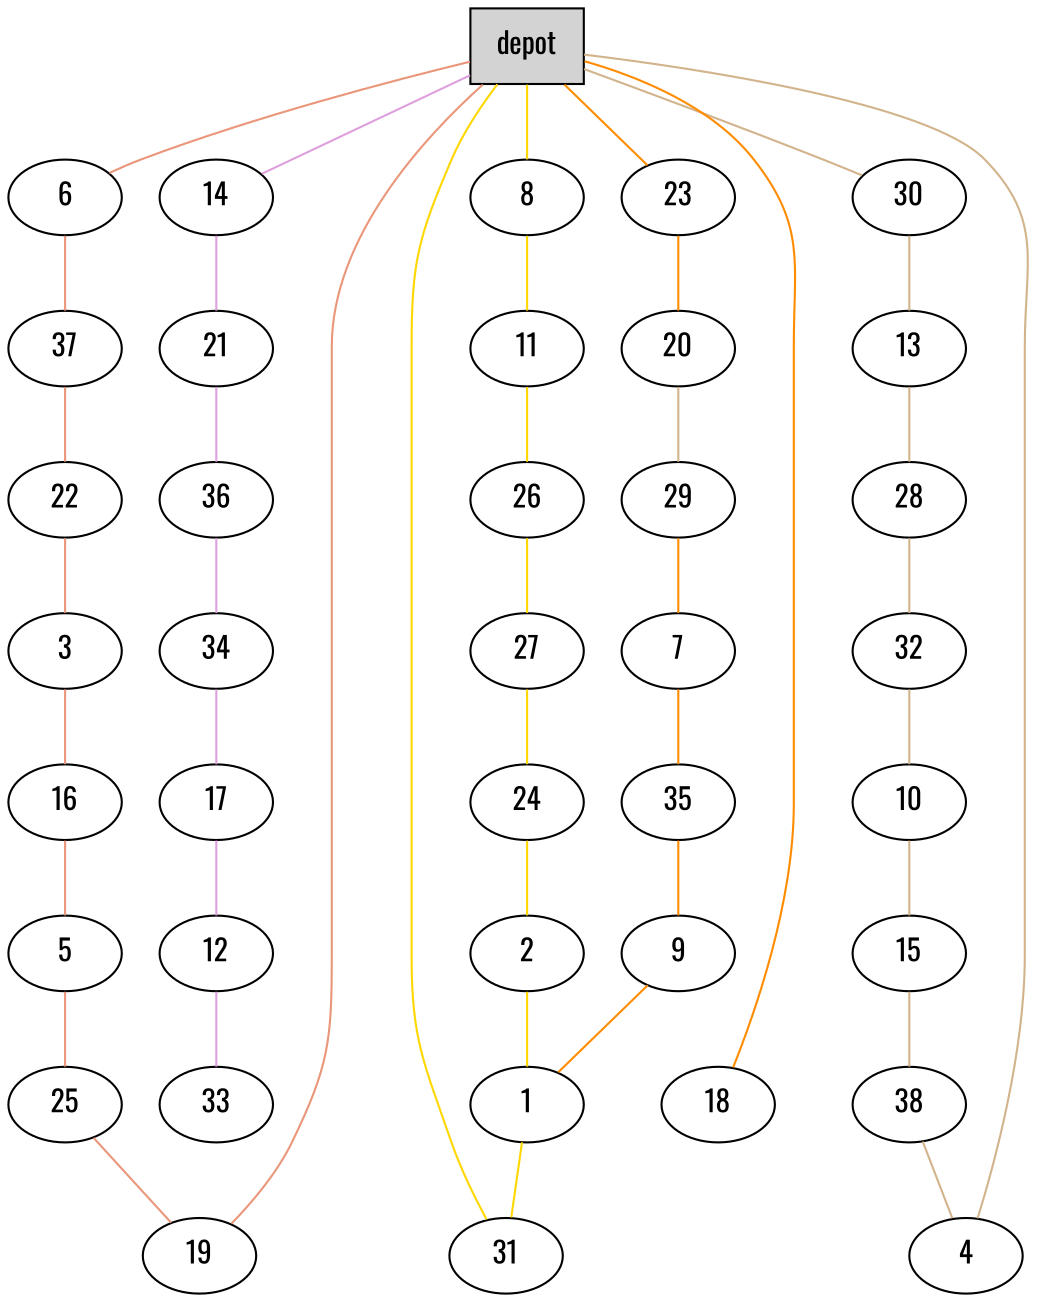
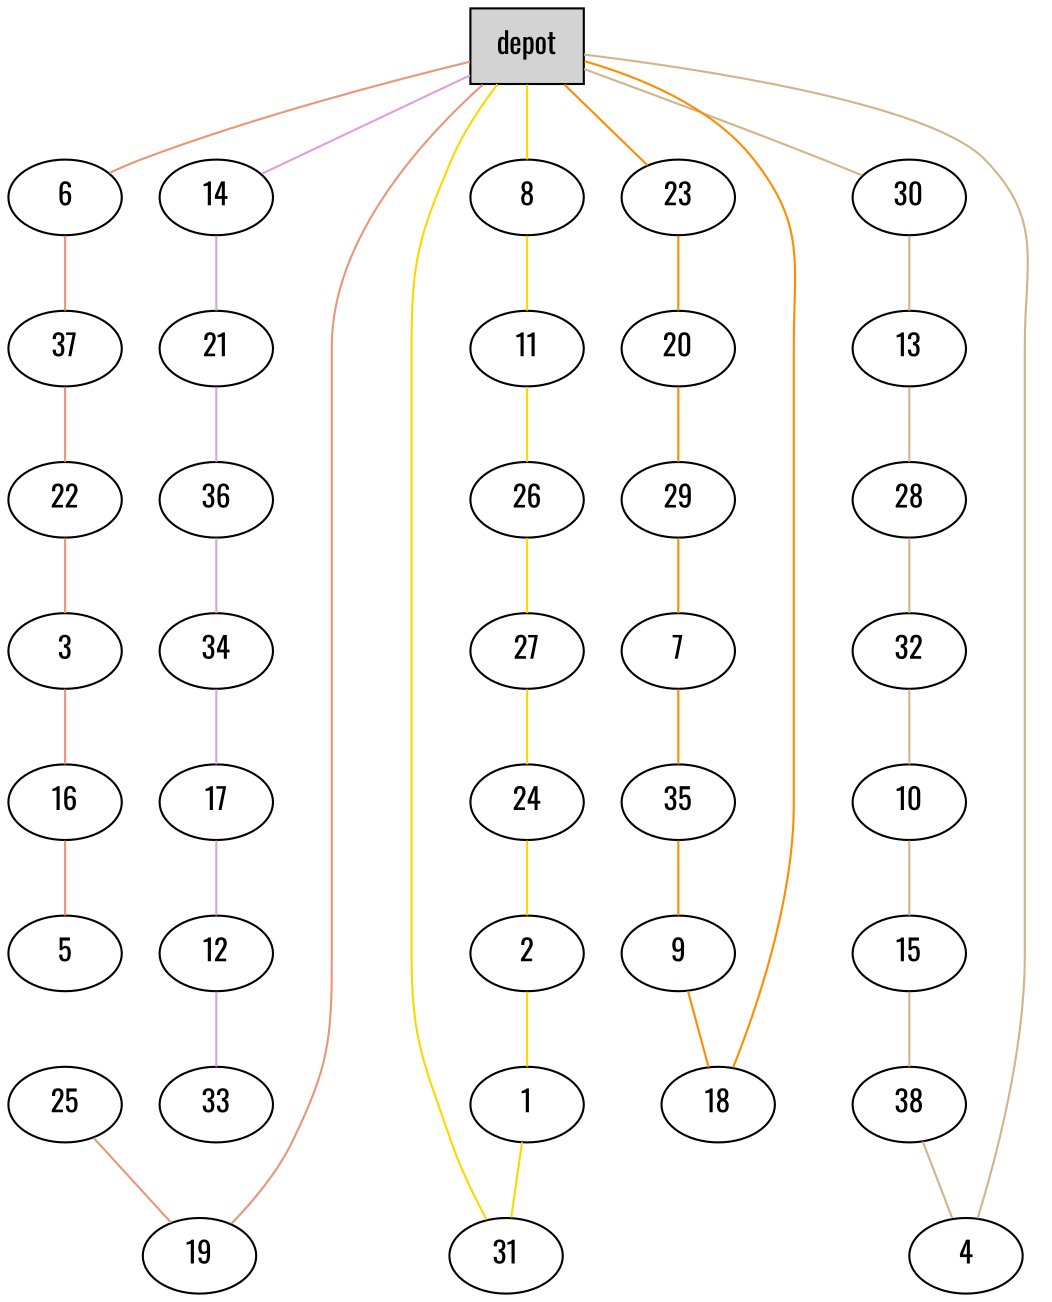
  graph {
    fontname=Oswald
    node [fontname=Oswald shape=ellipse]
    edge [color=darksalmon fontname=Oswald]
    n1 [label=depot shape=box style=filled]
    6
    8
    14
    30
    23
    37
    11
    21
    13
    20
    22
    3
    16
    5
    25
    19
    26
    27
    24
    2
    1
    31
    36
    34
    17
    12
    33
    28
    32
    10
    15
    38
    4
    29
    7
    35
    9
    18
    n1 -- 6
    n1 -- 8 [color=gold]
    n1 -- 14 [color=plum]
    n1 -- 30 [color=tan]
    n1 -- 23 [color=darkorange]
    6 -- 37
    8 -- 11 [color=gold]
    14 -- 21 [color=plum]
    30 -- 13 [color=tan]
    23 -- 20 [color=darkorange]
    37 -- 22
    11 -- 26 [color=gold]
    21 -- 36 [color=plum]
    13 -- 28 [color=tan]
-   20 -- 29 [color=tan]
+   20 -- 29 [color=darkorange]
    22 -- 3
    3 -- 16
    16 -- 5
-   5 -- 25
    25 -- 19
    19 -- n1
    26 -- 27 [color=gold]
    27 -- 24 [color=gold]
    24 -- 2 [color=gold]
    2 -- 1 [color=gold]
    1 -- 31 [color=gold]
    31 -- n1 [color=gold]
    36 -- 34 [color=plum]
    34 -- 17 [color=plum]
    17 -- 12 [color=plum]
    12 -- 33 [color=plum]
    28 -- 32 [color=tan]
    32 -- 10 [color=tan]
    10 -- 15 [color=tan]
    15 -- 38 [color=tan]
    38 -- 4 [color=tan]
    4 -- n1 [color=tan]
    29 -- 7 [color=darkorange]
    7 -- 35 [color=darkorange]
    35 -- 9 [color=darkorange]
-   9 -- 1 [color=darkorange]
+   9 -- 18 [color=darkorange]
    18 -- n1 [color=darkorange]
  }
